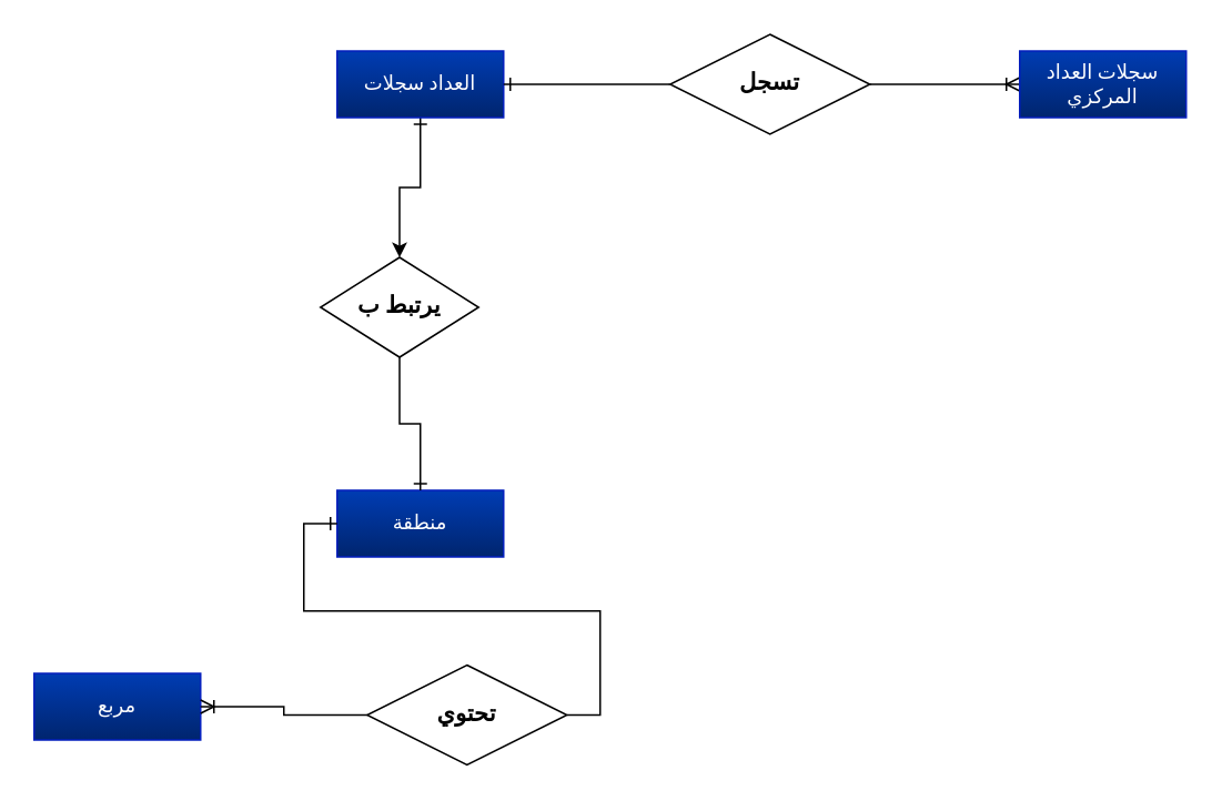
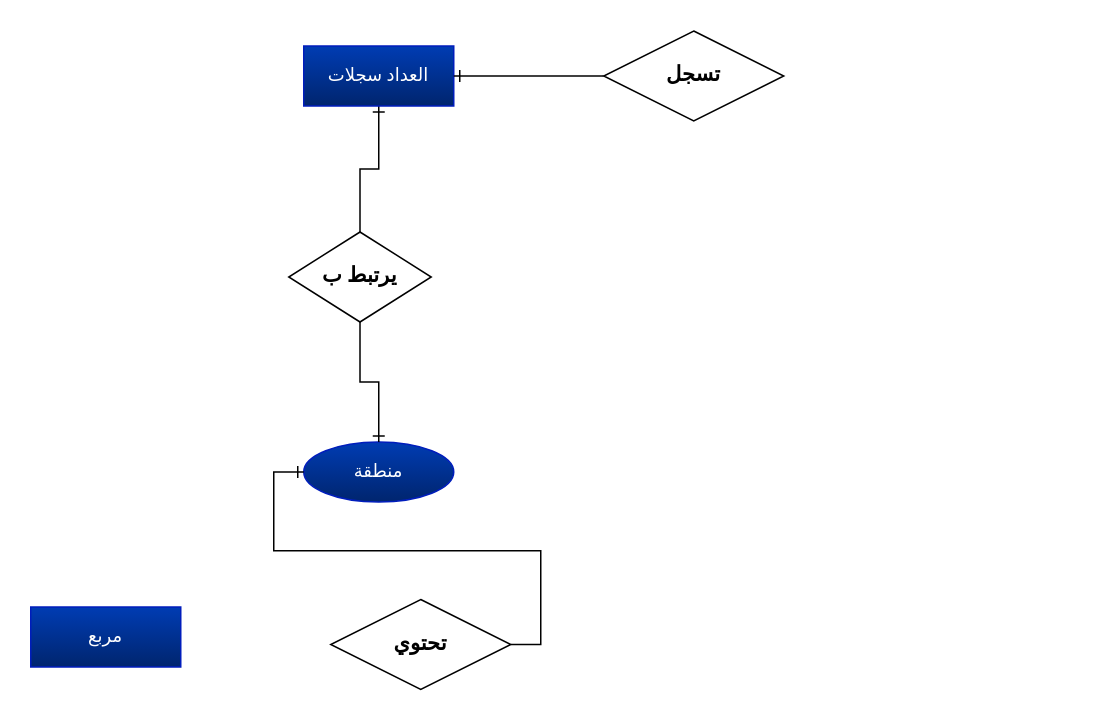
  <mxCell id="0" />
  <mxCell id="1" parent="0" />
- <mxCell id="2" value="منطقة" style="whiteSpace=wrap;html=1;align=center;fontFamily=Readex Pro;fontSize=12;fontStyle=0;fontSource=https%3A%2F%2Ffonts.googleapis.com%2Fcss%3Ffamily%3DReadex%2BPro;gradientDirection=south;shadow=0;glass=0;rounded=0;fillColor=#003CB3;strokeColor=#001DBC;verticalAlign=middle;fontColor=#ffffff;gradientColor=#00256E;" parent="1" vertex="1"><mxGeometry x="202" y="294" width="100" height="40" as="geometry" /></mxCell>
- <mxCell id="3" value="" style="edgeStyle=orthogonalEdgeStyle;rounded=0;orthogonalLoop=1;jettySize=auto;html=1;exitX=0.5;exitY=1;exitDx=0;exitDy=0;entryX=0.5;entryY=0;entryDx=0;entryDy=0;endArrow=classic;startFill=0;startArrow=ERone;fontSize=14;spacingBottom=0;spacingLeft=20;fontStyle=1;" parent="1" source="4" target="6" edge="1"><mxGeometry x="-0.333" y="-10" relative="1" as="geometry"><mxPoint as="offset" /></mxGeometry></mxCell>
+ <mxCell id="2" value="منطقة" style="ellipse;whiteSpace=wrap;html=1;align=center;fontFamily=Readex Pro;fontSize=12;fontStyle=0;fontSource=https%3A%2F%2Ffonts.googleapis.com%2Fcss%3Ffamily%3DReadex%2BPro;gradientDirection=south;shadow=0;glass=0;fillColor=#003CB3;strokeColor=#001DBC;verticalAlign=middle;fontColor=#ffffff;gradientColor=#00256E;" parent="1" vertex="1"><mxGeometry x="202" y="294" width="100" height="40" as="geometry" /></mxCell>
+ <mxCell id="3" value="" style="edgeStyle=orthogonalEdgeStyle;rounded=0;orthogonalLoop=1;jettySize=auto;html=1;exitX=0.5;exitY=1;exitDx=0;exitDy=0;entryX=0.5;entryY=0;entryDx=0;entryDy=0;endArrow=none;startFill=0;startArrow=ERone;fontSize=14;spacingBottom=0;spacingLeft=20;fontStyle=1" parent="1" source="4" target="6" edge="1"><mxGeometry x="-0.333" y="-10" relative="1" as="geometry"><mxPoint as="offset" /></mxGeometry></mxCell>
  <mxCell id="4" value="العداد سجلات" style="whiteSpace=wrap;html=1;align=center;fontFamily=Readex Pro;fontSize=12;fontStyle=0;fontSource=https%3A%2F%2Ffonts.googleapis.com%2Fcss%3Ffamily%3DReadex%2BPro;gradientDirection=south;shadow=0;glass=0;rounded=0;fillColor=#003CB3;strokeColor=#001DBC;verticalAlign=middle;fontColor=#ffffff;gradientColor=#00256E;" parent="1" vertex="1"><mxGeometry x="202" y="30" width="100" height="40" as="geometry" /></mxCell>
  <mxCell id="5" value="" style="edgeStyle=orthogonalEdgeStyle;rounded=0;orthogonalLoop=1;jettySize=auto;html=1;entryX=0.5;entryY=0;entryDx=0;entryDy=0;endArrow=ERone;endFill=0;fontStyle=1;fontSize=14;spacingRight=20;exitX=0.5;exitY=1;exitDx=0;exitDy=0;" parent="1" source="6" target="2" edge="1"><mxGeometry x="0.4" y="-10" relative="1" as="geometry"><mxPoint as="offset" /><mxPoint x="-108" y="50" as="targetPoint" /></mxGeometry></mxCell>
  <mxCell id="6" value="يرتبط ب" style="shape=rhombus;perimeter=rhombusPerimeter;whiteSpace=wrap;html=1;align=center;fontSize=14;fontFamily=Times New Roman;fontStyle=1" parent="1" vertex="1"><mxGeometry x="192" y="154" width="95" height="60" as="geometry" /></mxCell>
- <mxCell id="7" value="" style="edgeStyle=orthogonalEdgeStyle;rounded=0;orthogonalLoop=1;jettySize=auto;html=1;exitX=0;exitY=0.5;exitDx=0;exitDy=0;entryX=1;entryY=0.5;entryDx=0;entryDy=0;endArrow=none;startFill=0;startArrow=ERoneToMany;fontSize=14;spacingBottom=0;spacingLeft=20;fontStyle=1" parent="1" source="8" target="10" edge="1"><mxGeometry x="-0.333" y="-10" relative="1" as="geometry"><mxPoint as="offset" /></mxGeometry></mxCell>
- <mxCell id="8" value="سجلات العداد المركزي" style="whiteSpace=wrap;html=1;align=center;fontFamily=Readex Pro;fontSize=12;fontStyle=0;fontSource=https%3A%2F%2Ffonts.googleapis.com%2Fcss%3Ffamily%3DReadex%2BPro;gradientDirection=south;shadow=0;glass=0;rounded=0;fillColor=#003CB3;strokeColor=#001DBC;verticalAlign=middle;fontColor=#ffffff;gradientColor=#00256E;" parent="1" vertex="1"><mxGeometry x="612" y="30" width="100" height="40" as="geometry" /></mxCell>
  <mxCell id="9" value="" style="edgeStyle=orthogonalEdgeStyle;rounded=0;orthogonalLoop=1;jettySize=auto;html=1;entryX=1;entryY=0.5;entryDx=0;entryDy=0;endArrow=ERone;endFill=0;fontStyle=1;fontSize=14;spacingRight=20;" parent="1" source="10" target="4" edge="1"><mxGeometry x="0.4" y="-10" relative="1" as="geometry"><mxPoint as="offset" /><mxPoint x="302" y="50" as="targetPoint" /></mxGeometry></mxCell>
  <mxCell id="10" value="تسجل" style="shape=rhombus;perimeter=rhombusPerimeter;whiteSpace=wrap;html=1;align=center;fontSize=14;fontFamily=Times New Roman;fontStyle=1" parent="1" vertex="1"><mxGeometry x="402" y="20" width="120" height="60" as="geometry" /></mxCell>
  <mxCell id="11" value="" style="edgeStyle=orthogonalEdgeStyle;rounded=0;orthogonalLoop=1;jettySize=auto;html=1;exitX=0;exitY=0.5;exitDx=0;exitDy=0;entryX=1;entryY=0.5;entryDx=0;entryDy=0;endArrow=none;startFill=0;startArrow=ERone;fontSize=14;spacingBottom=0;spacingLeft=20;fontStyle=1" edge="1" parent="1" target="14" source="2"><mxGeometry x="-0.333" y="-10" relative="1" as="geometry"><mxPoint as="offset" /><mxPoint x="192" y="314" as="sourcePoint" /></mxGeometry></mxCell>
  <mxCell id="12" value="مربع" style="whiteSpace=wrap;html=1;align=center;fontFamily=Readex Pro;fontSize=12;fontStyle=0;fontSource=https%3A%2F%2Ffonts.googleapis.com%2Fcss%3Ffamily%3DReadex%2BPro;gradientDirection=south;shadow=0;glass=0;rounded=0;fillColor=#003CB3;strokeColor=#001DBC;verticalAlign=middle;fontColor=#ffffff;gradientColor=#00256E;" vertex="1" parent="1"><mxGeometry x="20" y="404" width="100" height="40" as="geometry" /></mxCell>
- <mxCell id="13" value="" style="edgeStyle=orthogonalEdgeStyle;rounded=0;orthogonalLoop=1;jettySize=auto;html=1;entryX=1;entryY=0.5;entryDx=0;entryDy=0;endArrow=ERoneToMany;endFill=0;fontStyle=1;fontSize=14;spacingRight=20;" edge="1" parent="1" source="14" target="12"><mxGeometry x="0.4" y="-10" relative="1" as="geometry"><mxPoint as="offset" /></mxGeometry></mxCell>
  <mxCell id="14" value="تحتوي" style="shape=rhombus;perimeter=rhombusPerimeter;whiteSpace=wrap;html=1;align=center;fontSize=14;fontFamily=Times New Roman;fontStyle=1" vertex="1" parent="1"><mxGeometry x="220" y="399" width="120" height="60" as="geometry" /></mxCell>
